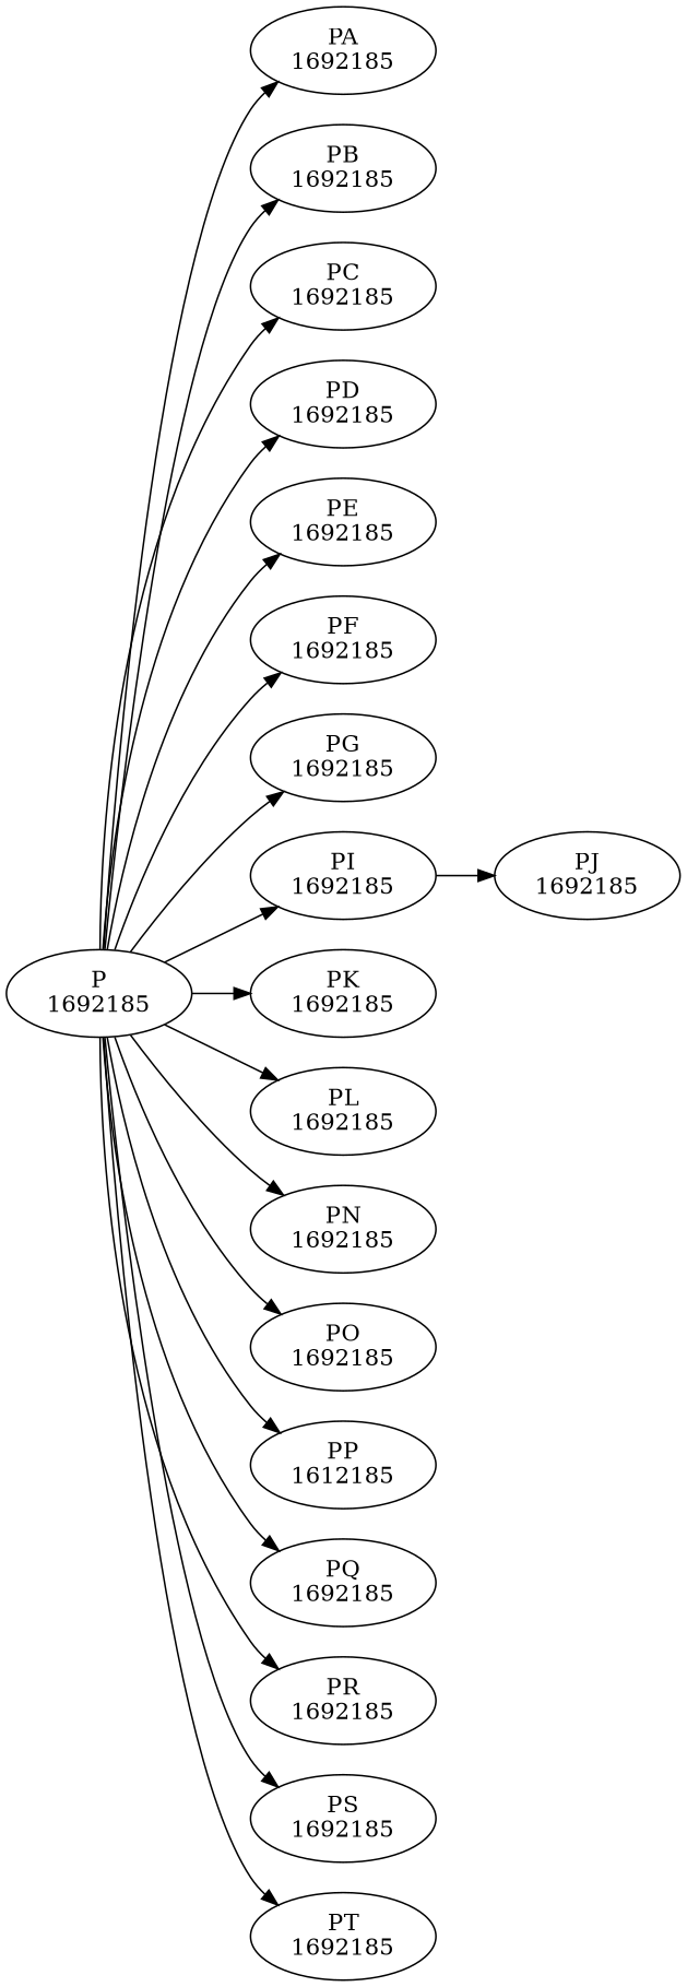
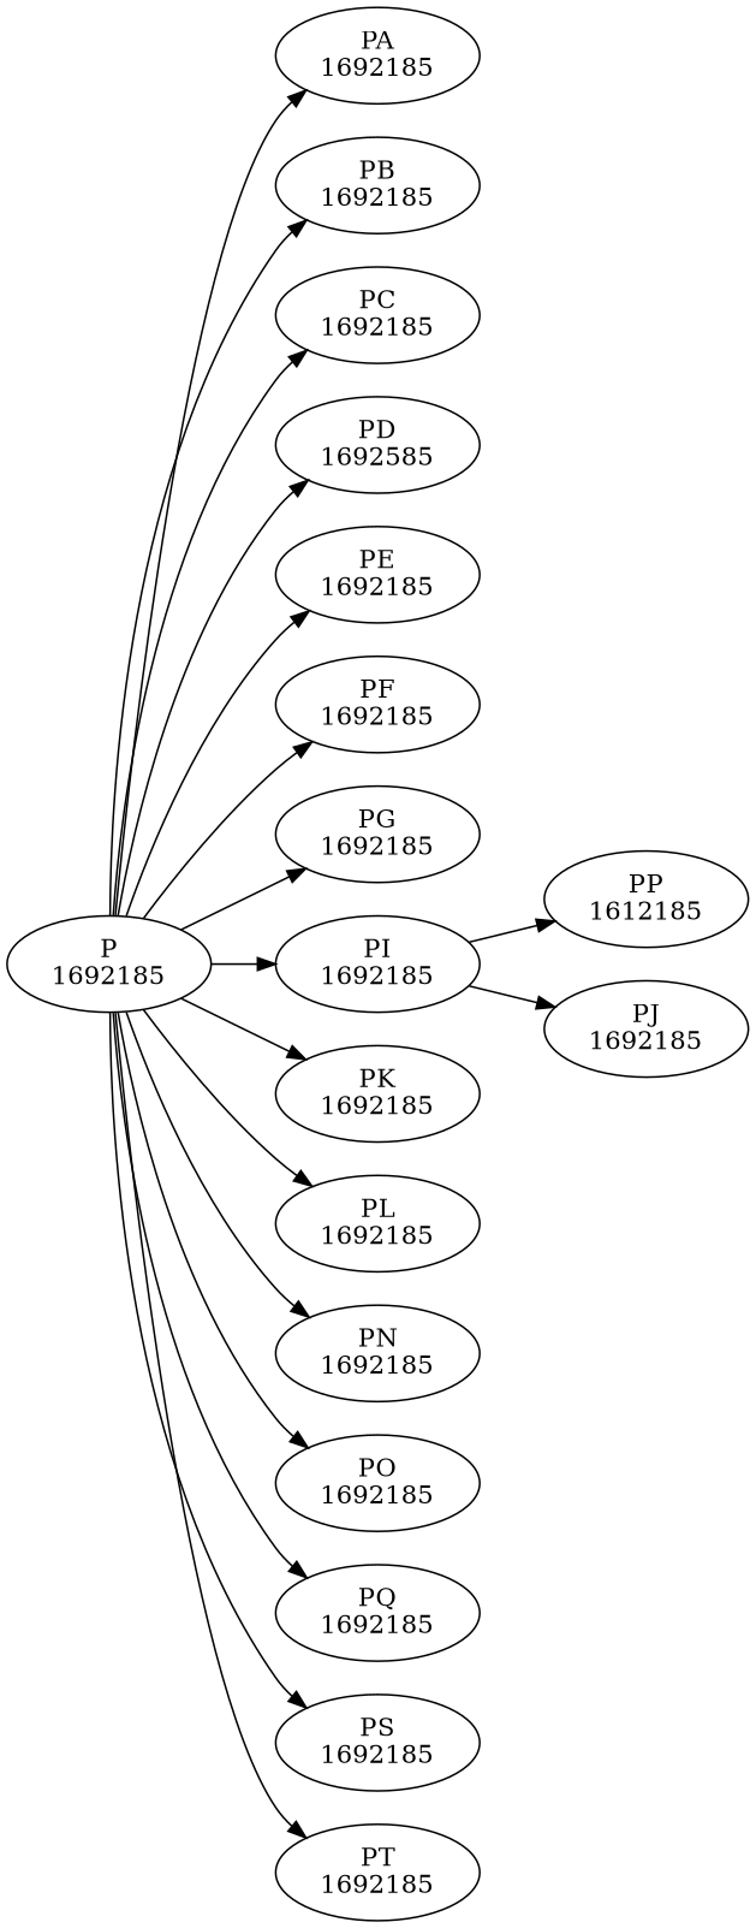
  digraph {
    rankdir=LR
    n1 [label="P\n1692185"]
    n2 [label="PA\n1692185"]
    n3 [label="PB\n1692185"]
    n4 [label="PC\n1692185"]
-   n5 [label="PD\n1692185"]
+   n5 [label="PD\n1692585"]
    n6 [label="PE\n1692185"]
    n7 [label="PF\n1692185"]
    n8 [label="PG\n1692185"]
    n9 [label="PI\n1692185"]
    n10 [label="PK\n1692185"]
    n11 [label="PL\n1692185"]
    n12 [label="PN\n1692185"]
    n13 [label="PO\n1692185"]
    n14 [label="PP\n1612185"]
    n15 [label="PQ\n1692185"]
-   n16 [label="PR\n1692185"]
    n17 [label="PS\n1692185"]
    n18 [label="PT\n1692185"]
    n19 [label="PJ\n1692185"]
    n1 -> n2
    n1 -> n3
    n1 -> n4
    n1 -> n5
    n1 -> n6
    n1 -> n7
    n1 -> n8
    n1 -> n9
    n1 -> n10
    n1 -> n11
    n1 -> n12
    n1 -> n13
-   n1 -> n14
+   n9 -> n14
    n1 -> n15
-   n1 -> n16
    n1 -> n17
    n1 -> n18
    n9 -> n19
  }
